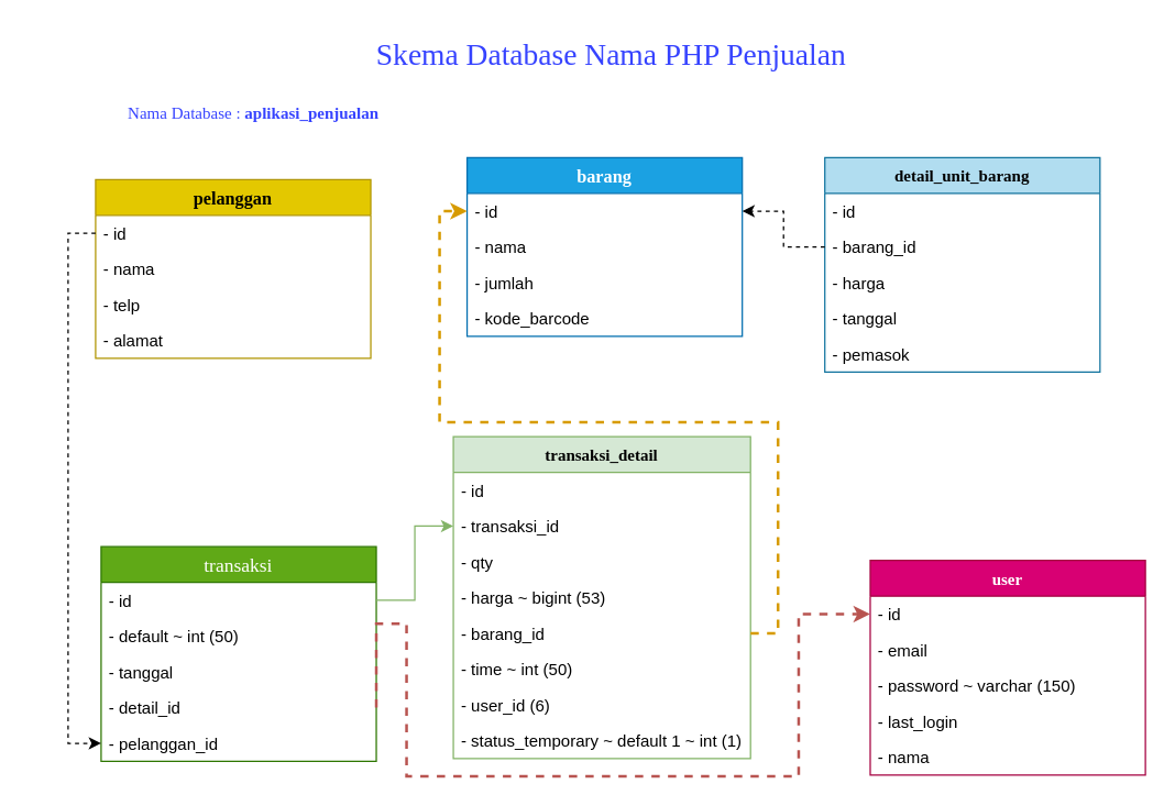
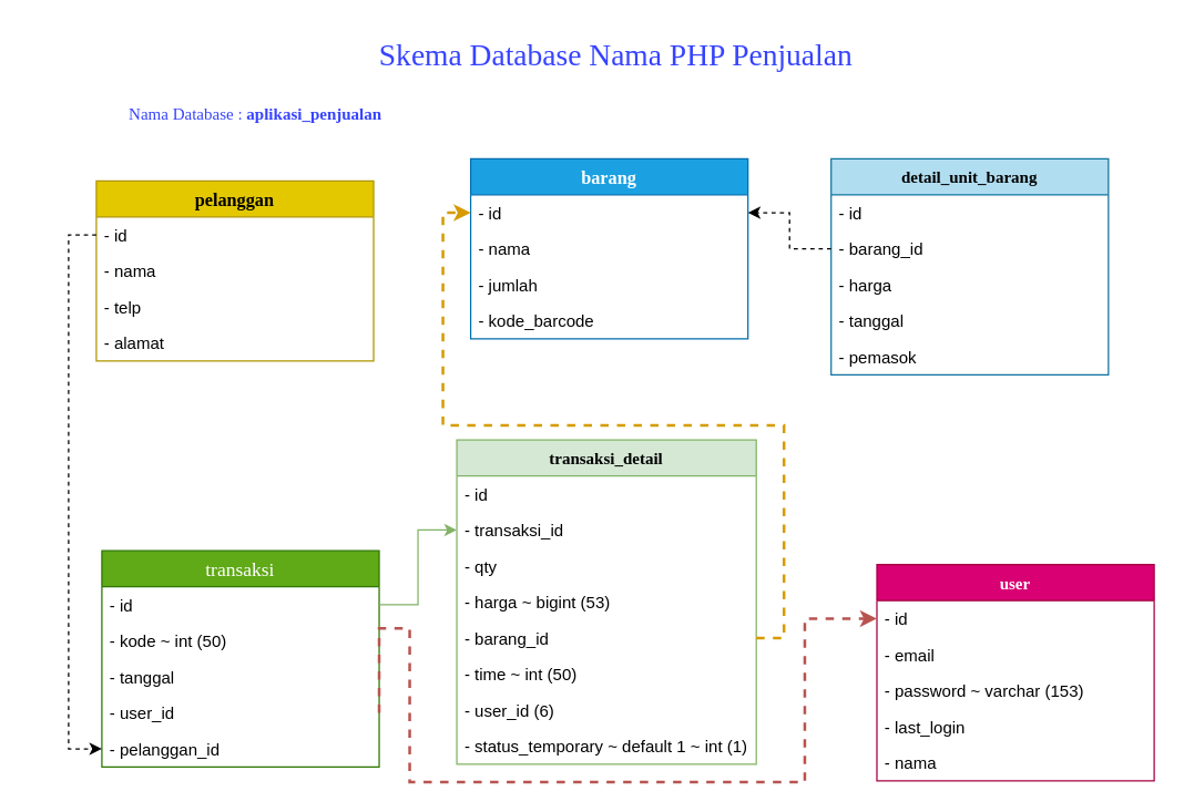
  <mxCell id="0" />
  <mxCell id="1" parent="0" />
  <mxCell id="2" value="Skema Database Nama PHP Penjualan" style="text;html=1;strokeColor=none;fillColor=none;align=center;verticalAlign=middle;whiteSpace=wrap;rounded=0;fontSize=22;fontColor=#3643FF;fontFamily=Georgia;" parent="1" vertex="1"><mxGeometry x="179" y="20" width="530" height="40" as="geometry" /></mxCell>
  <mxCell id="3" value="transaksi" style="swimlane;fontStyle=0;childLayout=stackLayout;horizontal=1;startSize=26;horizontalStack=0;resizeParent=1;resizeParentMax=0;resizeLast=0;collapsible=1;marginBottom=0;fontFamily=Verdana;fontSize=14;fontColor=#ffffff;align=center;fillColor=#60a917;strokeColor=#2D7600;" parent="1" vertex="1"><mxGeometry x="73" y="397" width="200" height="156" as="geometry" /></mxCell>
  <mxCell id="4" value="- id" style="text;strokeColor=none;fillColor=none;align=left;verticalAlign=top;spacingLeft=4;spacingRight=4;overflow=hidden;rotatable=0;points=[[0,0.5],[1,0.5]];portConstraint=eastwest;" parent="3" vertex="1"><mxGeometry y="26" width="200" height="26" as="geometry" /></mxCell>
- <mxCell id="5" value="- default ~ int (50)" style="text;strokeColor=none;fillColor=none;align=left;verticalAlign=top;spacingLeft=4;spacingRight=4;overflow=hidden;rotatable=0;points=[[0,0.5],[1,0.5]];portConstraint=eastwest;" parent="3" vertex="1"><mxGeometry y="52" width="200" height="26" as="geometry" /></mxCell>
+ <mxCell id="5" value="- kode ~ int (50)" style="text;strokeColor=none;fillColor=none;align=left;verticalAlign=top;spacingLeft=4;spacingRight=4;overflow=hidden;rotatable=0;points=[[0,0.5],[1,0.5]];portConstraint=eastwest;" parent="3" vertex="1"><mxGeometry y="52" width="200" height="26" as="geometry" /></mxCell>
  <mxCell id="6" value="- tanggal" style="text;strokeColor=none;fillColor=none;align=left;verticalAlign=top;spacingLeft=4;spacingRight=4;overflow=hidden;rotatable=0;points=[[0,0.5],[1,0.5]];portConstraint=eastwest;" parent="3" vertex="1"><mxGeometry y="78" width="200" height="26" as="geometry" /></mxCell>
- <mxCell id="7" value="- detail_id" style="text;strokeColor=none;fillColor=none;align=left;verticalAlign=top;spacingLeft=4;spacingRight=4;overflow=hidden;rotatable=0;points=[[0,0.5],[1,0.5]];portConstraint=eastwest;" parent="3" vertex="1"><mxGeometry y="104" width="200" height="26" as="geometry" /></mxCell>
+ <mxCell id="7" value="- user_id" style="text;strokeColor=none;fillColor=none;align=left;verticalAlign=top;spacingLeft=4;spacingRight=4;overflow=hidden;rotatable=0;points=[[0,0.5],[1,0.5]];portConstraint=eastwest;" parent="3" vertex="1"><mxGeometry y="104" width="200" height="26" as="geometry" /></mxCell>
  <mxCell id="8" value="- pelanggan_id" style="text;strokeColor=none;fillColor=none;align=left;verticalAlign=top;spacingLeft=4;spacingRight=4;overflow=hidden;rotatable=0;points=[[0,0.5],[1,0.5]];portConstraint=eastwest;" parent="3" vertex="1"><mxGeometry y="130" width="200" height="26" as="geometry" /></mxCell>
  <mxCell id="9" value="pelanggan" style="swimlane;fontStyle=1;childLayout=stackLayout;horizontal=1;startSize=26;horizontalStack=0;resizeParent=1;resizeParentMax=0;resizeLast=0;collapsible=1;marginBottom=0;fontFamily=Verdana;fontSize=13;fontColor=#000000;align=center;fillColor=#e3c800;strokeColor=#B09500;" parent="1" vertex="1"><mxGeometry x="69" y="130" width="200" height="130" as="geometry" /></mxCell>
  <mxCell id="10" value="- id" style="text;strokeColor=none;fillColor=none;align=left;verticalAlign=top;spacingLeft=4;spacingRight=4;overflow=hidden;rotatable=0;points=[[0,0.5],[1,0.5]];portConstraint=eastwest;" parent="9" vertex="1"><mxGeometry y="26" width="200" height="26" as="geometry" /></mxCell>
  <mxCell id="11" value="- nama" style="text;strokeColor=none;fillColor=none;align=left;verticalAlign=top;spacingLeft=4;spacingRight=4;overflow=hidden;rotatable=0;points=[[0,0.5],[1,0.5]];portConstraint=eastwest;" parent="9" vertex="1"><mxGeometry y="52" width="200" height="26" as="geometry" /></mxCell>
  <mxCell id="12" value="- telp" style="text;strokeColor=none;fillColor=none;align=left;verticalAlign=top;spacingLeft=4;spacingRight=4;overflow=hidden;rotatable=0;points=[[0,0.5],[1,0.5]];portConstraint=eastwest;" parent="9" vertex="1"><mxGeometry y="78" width="200" height="26" as="geometry" /></mxCell>
  <mxCell id="13" value="- alamat" style="text;strokeColor=none;fillColor=none;align=left;verticalAlign=top;spacingLeft=4;spacingRight=4;overflow=hidden;rotatable=0;points=[[0,0.5],[1,0.5]];portConstraint=eastwest;" parent="9" vertex="1"><mxGeometry y="104" width="200" height="26" as="geometry" /></mxCell>
  <mxCell id="14" style="edgeStyle=orthogonalEdgeStyle;rounded=0;orthogonalLoop=1;jettySize=auto;html=1;exitX=0;exitY=0.5;exitDx=0;exitDy=0;entryX=0;entryY=0.5;entryDx=0;entryDy=0;dashed=1;fontFamily=Verdana;fontSize=14;fontColor=#3643FF;" parent="1" source="10" target="8" edge="1"><mxGeometry relative="1" as="geometry" /></mxCell>
  <mxCell id="15" value="transaksi_detail" style="swimlane;fontStyle=1;childLayout=stackLayout;horizontal=1;startSize=26;horizontalStack=0;resizeParent=1;resizeParentMax=0;resizeLast=0;collapsible=1;marginBottom=0;fontFamily=Verdana;fontSize=12;align=center;fillColor=#d5e8d4;strokeColor=#82b366;" parent="1" vertex="1"><mxGeometry x="329" y="317" width="216" height="234" as="geometry" /></mxCell>
  <mxCell id="16" value="- id" style="text;strokeColor=none;fillColor=none;align=left;verticalAlign=top;spacingLeft=4;spacingRight=4;overflow=hidden;rotatable=0;points=[[0,0.5],[1,0.5]];portConstraint=eastwest;" parent="15" vertex="1"><mxGeometry y="26" width="216" height="26" as="geometry" /></mxCell>
  <mxCell id="17" value="- transaksi_id" style="text;strokeColor=none;fillColor=none;align=left;verticalAlign=top;spacingLeft=4;spacingRight=4;overflow=hidden;rotatable=0;points=[[0,0.5],[1,0.5]];portConstraint=eastwest;" parent="15" vertex="1"><mxGeometry y="52" width="216" height="26" as="geometry" /></mxCell>
  <mxCell id="18" value="- qty" style="text;strokeColor=none;fillColor=none;align=left;verticalAlign=top;spacingLeft=4;spacingRight=4;overflow=hidden;rotatable=0;points=[[0,0.5],[1,0.5]];portConstraint=eastwest;" parent="15" vertex="1"><mxGeometry y="78" width="216" height="26" as="geometry" /></mxCell>
  <mxCell id="19" value="- harga ~ bigint (53)" style="text;strokeColor=none;fillColor=none;align=left;verticalAlign=top;spacingLeft=4;spacingRight=4;overflow=hidden;rotatable=0;points=[[0,0.5],[1,0.5]];portConstraint=eastwest;" parent="15" vertex="1"><mxGeometry y="104" width="216" height="26" as="geometry" /></mxCell>
  <mxCell id="20" value="- barang_id" style="text;strokeColor=none;fillColor=none;align=left;verticalAlign=top;spacingLeft=4;spacingRight=4;overflow=hidden;rotatable=0;points=[[0,0.5],[1,0.5]];portConstraint=eastwest;" parent="15" vertex="1"><mxGeometry y="130" width="216" height="26" as="geometry" /></mxCell>
  <mxCell id="21" value="- time ~ int (50)    " style="text;strokeColor=none;fillColor=none;align=left;verticalAlign=top;spacingLeft=4;spacingRight=4;overflow=hidden;rotatable=0;points=[[0,0.5],[1,0.5]];portConstraint=eastwest;" parent="15" vertex="1"><mxGeometry y="156" width="216" height="26" as="geometry" /></mxCell>
  <mxCell id="22" value="- user_id (6)" style="text;strokeColor=none;fillColor=none;align=left;verticalAlign=top;spacingLeft=4;spacingRight=4;overflow=hidden;rotatable=0;points=[[0,0.5],[1,0.5]];portConstraint=eastwest;" vertex="1" parent="15"><mxGeometry y="182" width="216" height="26" as="geometry" /></mxCell>
  <mxCell id="23" value="- status_temporary ~ default 1 ~ int (1)" style="text;strokeColor=none;fillColor=none;align=left;verticalAlign=top;spacingLeft=4;spacingRight=4;overflow=hidden;rotatable=0;points=[[0,0.5],[1,0.5]];portConstraint=eastwest;" vertex="1" parent="15"><mxGeometry y="208" width="216" height="26" as="geometry" /></mxCell>
  <mxCell id="24" value="barang" style="swimlane;fontStyle=1;childLayout=stackLayout;horizontal=1;startSize=26;horizontalStack=0;resizeParent=1;resizeParentMax=0;resizeLast=0;collapsible=1;marginBottom=0;fontFamily=Verdana;fontSize=13;align=center;fillColor=#1ba1e2;strokeColor=#006EAF;fontColor=#ffffff;" parent="1" vertex="1"><mxGeometry x="339" y="114" width="200" height="130" as="geometry" /></mxCell>
  <mxCell id="25" value="- id" style="text;strokeColor=none;fillColor=none;align=left;verticalAlign=top;spacingLeft=4;spacingRight=4;overflow=hidden;rotatable=0;points=[[0,0.5],[1,0.5]];portConstraint=eastwest;" parent="24" vertex="1"><mxGeometry y="26" width="200" height="26" as="geometry" /></mxCell>
  <mxCell id="26" value="- nama" style="text;strokeColor=none;fillColor=none;align=left;verticalAlign=top;spacingLeft=4;spacingRight=4;overflow=hidden;rotatable=0;points=[[0,0.5],[1,0.5]];portConstraint=eastwest;" parent="24" vertex="1"><mxGeometry y="52" width="200" height="26" as="geometry" /></mxCell>
  <mxCell id="27" value="- jumlah" style="text;strokeColor=none;fillColor=none;align=left;verticalAlign=top;spacingLeft=4;spacingRight=4;overflow=hidden;rotatable=0;points=[[0,0.5],[1,0.5]];portConstraint=eastwest;" parent="24" vertex="1"><mxGeometry y="78" width="200" height="26" as="geometry" /></mxCell>
  <mxCell id="28" value="- kode_barcode" style="text;strokeColor=none;fillColor=none;align=left;verticalAlign=top;spacingLeft=4;spacingRight=4;overflow=hidden;rotatable=0;points=[[0,0.5],[1,0.5]];portConstraint=eastwest;" parent="24" vertex="1"><mxGeometry y="104" width="200" height="26" as="geometry" /></mxCell>
  <mxCell id="29" value="detail_unit_barang" style="swimlane;fontStyle=1;childLayout=stackLayout;horizontal=1;startSize=26;horizontalStack=0;resizeParent=1;resizeParentMax=0;resizeLast=0;collapsible=1;marginBottom=0;fontFamily=Verdana;fontSize=12;align=center;fillColor=#b1ddf0;strokeColor=#10739e;" parent="1" vertex="1"><mxGeometry x="599" y="114" width="200" height="156" as="geometry" /></mxCell>
  <mxCell id="30" value="- id" style="text;strokeColor=none;fillColor=none;align=left;verticalAlign=top;spacingLeft=4;spacingRight=4;overflow=hidden;rotatable=0;points=[[0,0.5],[1,0.5]];portConstraint=eastwest;" parent="29" vertex="1"><mxGeometry y="26" width="200" height="26" as="geometry" /></mxCell>
  <mxCell id="31" value="- barang_id" style="text;strokeColor=none;fillColor=none;align=left;verticalAlign=top;spacingLeft=4;spacingRight=4;overflow=hidden;rotatable=0;points=[[0,0.5],[1,0.5]];portConstraint=eastwest;" parent="29" vertex="1"><mxGeometry y="52" width="200" height="26" as="geometry" /></mxCell>
  <mxCell id="32" value="- harga" style="text;strokeColor=none;fillColor=none;align=left;verticalAlign=top;spacingLeft=4;spacingRight=4;overflow=hidden;rotatable=0;points=[[0,0.5],[1,0.5]];portConstraint=eastwest;" parent="29" vertex="1"><mxGeometry y="78" width="200" height="26" as="geometry" /></mxCell>
  <mxCell id="33" value="- tanggal" style="text;strokeColor=none;fillColor=none;align=left;verticalAlign=top;spacingLeft=4;spacingRight=4;overflow=hidden;rotatable=0;points=[[0,0.5],[1,0.5]];portConstraint=eastwest;" parent="29" vertex="1"><mxGeometry y="104" width="200" height="26" as="geometry" /></mxCell>
  <mxCell id="34" value="- pemasok" style="text;strokeColor=none;fillColor=none;align=left;verticalAlign=top;spacingLeft=4;spacingRight=4;overflow=hidden;rotatable=0;points=[[0,0.5],[1,0.5]];portConstraint=eastwest;" parent="29" vertex="1"><mxGeometry y="130" width="200" height="26" as="geometry" /></mxCell>
  <mxCell id="35" style="edgeStyle=orthogonalEdgeStyle;rounded=0;orthogonalLoop=1;jettySize=auto;html=1;exitX=0;exitY=0.5;exitDx=0;exitDy=0;entryX=1;entryY=0.5;entryDx=0;entryDy=0;dashed=1;fontFamily=Verdana;fontSize=12;fontColor=#3643FF;" parent="1" source="31" target="25" edge="1"><mxGeometry relative="1" as="geometry" /></mxCell>
  <mxCell id="36" value="user" style="swimlane;fontStyle=1;childLayout=stackLayout;horizontal=1;startSize=26;horizontalStack=0;resizeParent=1;resizeParentMax=0;resizeLast=0;collapsible=1;marginBottom=0;fontFamily=Verdana;fontSize=12;align=center;fillColor=#d80073;strokeColor=#A50040;fontColor=#ffffff;" parent="1" vertex="1"><mxGeometry x="632" y="407" width="200" height="156" as="geometry" /></mxCell>
  <mxCell id="37" value="- id" style="text;strokeColor=none;fillColor=none;align=left;verticalAlign=top;spacingLeft=4;spacingRight=4;overflow=hidden;rotatable=0;points=[[0,0.5],[1,0.5]];portConstraint=eastwest;" parent="36" vertex="1"><mxGeometry y="26" width="200" height="26" as="geometry" /></mxCell>
  <mxCell id="38" value="- email" style="text;strokeColor=none;fillColor=none;align=left;verticalAlign=top;spacingLeft=4;spacingRight=4;overflow=hidden;rotatable=0;points=[[0,0.5],[1,0.5]];portConstraint=eastwest;" parent="36" vertex="1"><mxGeometry y="52" width="200" height="26" as="geometry" /></mxCell>
- <mxCell id="39" value="- password ~ varchar (150)" style="text;strokeColor=none;fillColor=none;align=left;verticalAlign=top;spacingLeft=4;spacingRight=4;overflow=hidden;rotatable=0;points=[[0,0.5],[1,0.5]];portConstraint=eastwest;" parent="36" vertex="1"><mxGeometry y="78" width="200" height="26" as="geometry" /></mxCell>
+ <mxCell id="39" value="- password ~ varchar (153)" style="text;strokeColor=none;fillColor=none;align=left;verticalAlign=top;spacingLeft=4;spacingRight=4;overflow=hidden;rotatable=0;points=[[0,0.5],[1,0.5]];portConstraint=eastwest;" parent="36" vertex="1"><mxGeometry y="78" width="200" height="26" as="geometry" /></mxCell>
  <mxCell id="40" value="- last_login" style="text;strokeColor=none;fillColor=none;align=left;verticalAlign=top;spacingLeft=4;spacingRight=4;overflow=hidden;rotatable=0;points=[[0,0.5],[1,0.5]];portConstraint=eastwest;" parent="36" vertex="1"><mxGeometry y="104" width="200" height="26" as="geometry" /></mxCell>
  <mxCell id="41" value="- nama" style="text;strokeColor=none;fillColor=none;align=left;verticalAlign=top;spacingLeft=4;spacingRight=4;overflow=hidden;rotatable=0;points=[[0,0.5],[1,0.5]];portConstraint=eastwest;" parent="36" vertex="1"><mxGeometry y="130" width="200" height="26" as="geometry" /></mxCell>
  <mxCell id="42" style="edgeStyle=orthogonalEdgeStyle;rounded=0;orthogonalLoop=1;jettySize=auto;html=1;exitX=1;exitY=0.5;exitDx=0;exitDy=0;entryX=0;entryY=0.5;entryDx=0;entryDy=0;dashed=1;fontFamily=Verdana;fontSize=12;fontColor=#3643FF;strokeColor=#b85450;strokeWidth=2;fillColor=#f8cecc;" parent="1" source="7" target="37" edge="1"><mxGeometry relative="1" as="geometry"><Array as="points"><mxPoint x="273" y="453" /><mxPoint x="295" y="453" /><mxPoint x="295" y="564" /><mxPoint x="580" y="564" /><mxPoint x="580" y="446" /></Array></mxGeometry></mxCell>
  <mxCell id="43" style="edgeStyle=orthogonalEdgeStyle;rounded=0;orthogonalLoop=1;jettySize=auto;html=1;exitX=1;exitY=0.5;exitDx=0;exitDy=0;entryX=0;entryY=0.5;entryDx=0;entryDy=0;dashed=1;fontFamily=Verdana;fontSize=12;fontColor=#3643FF;fillColor=#ffe6cc;strokeColor=#d79b00;strokeWidth=2;" parent="1" source="20" target="25" edge="1"><mxGeometry relative="1" as="geometry" /></mxCell>
  <mxCell id="44" value="Nama Database : &lt;b&gt;aplikasi_penjualan&lt;/b&gt;" style="text;html=1;strokeColor=none;fillColor=none;align=center;verticalAlign=middle;whiteSpace=wrap;rounded=0;fontFamily=Verdana;fontSize=12;fontColor=#3643FF;" parent="1" vertex="1"><mxGeometry x="20" y="72" width="328" height="20" as="geometry" /></mxCell>
  <mxCell id="45" style="edgeStyle=orthogonalEdgeStyle;rounded=0;orthogonalLoop=1;jettySize=auto;html=1;exitX=1;exitY=0.5;exitDx=0;exitDy=0;entryX=0;entryY=0.5;entryDx=0;entryDy=0;strokeWidth=1;fillColor=#d5e8d4;strokeColor=#82b366;" edge="1" parent="1" source="4" target="17"><mxGeometry relative="1" as="geometry" /></mxCell>
